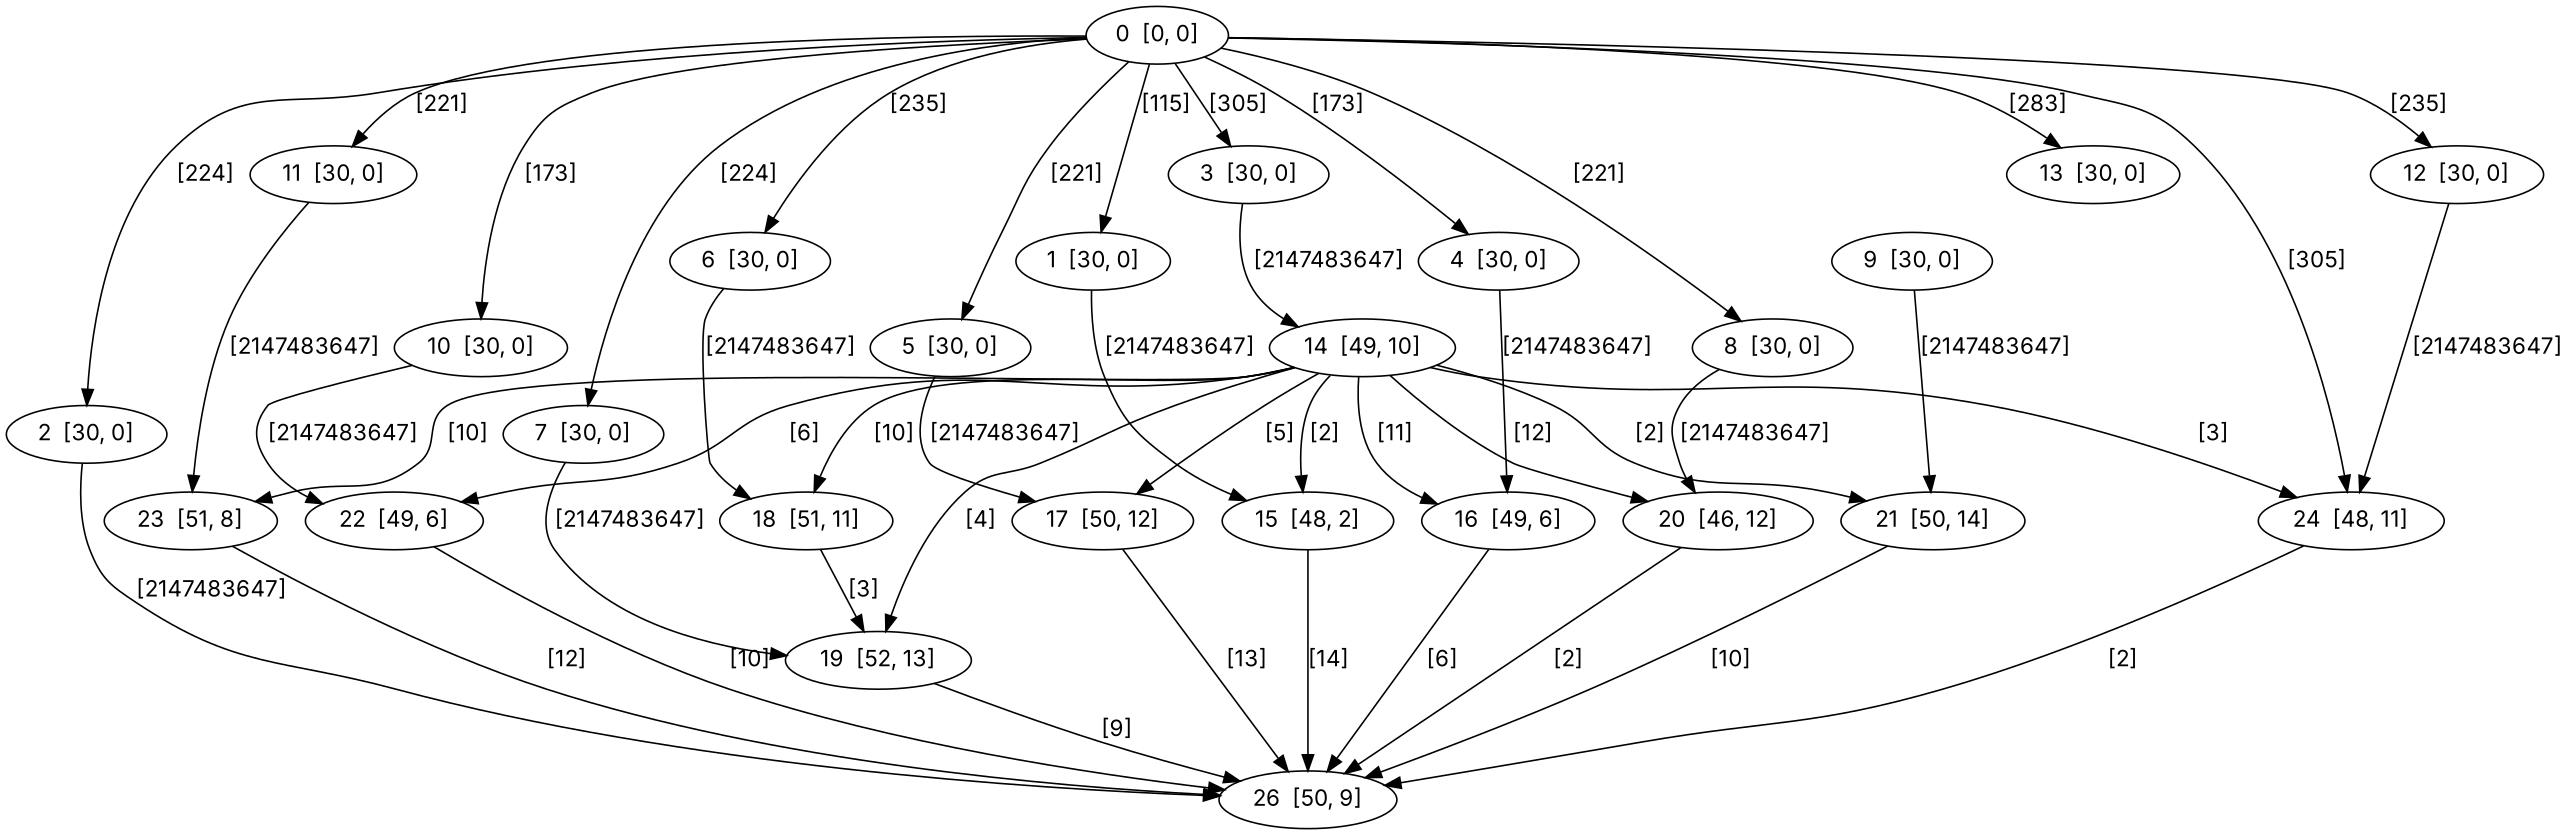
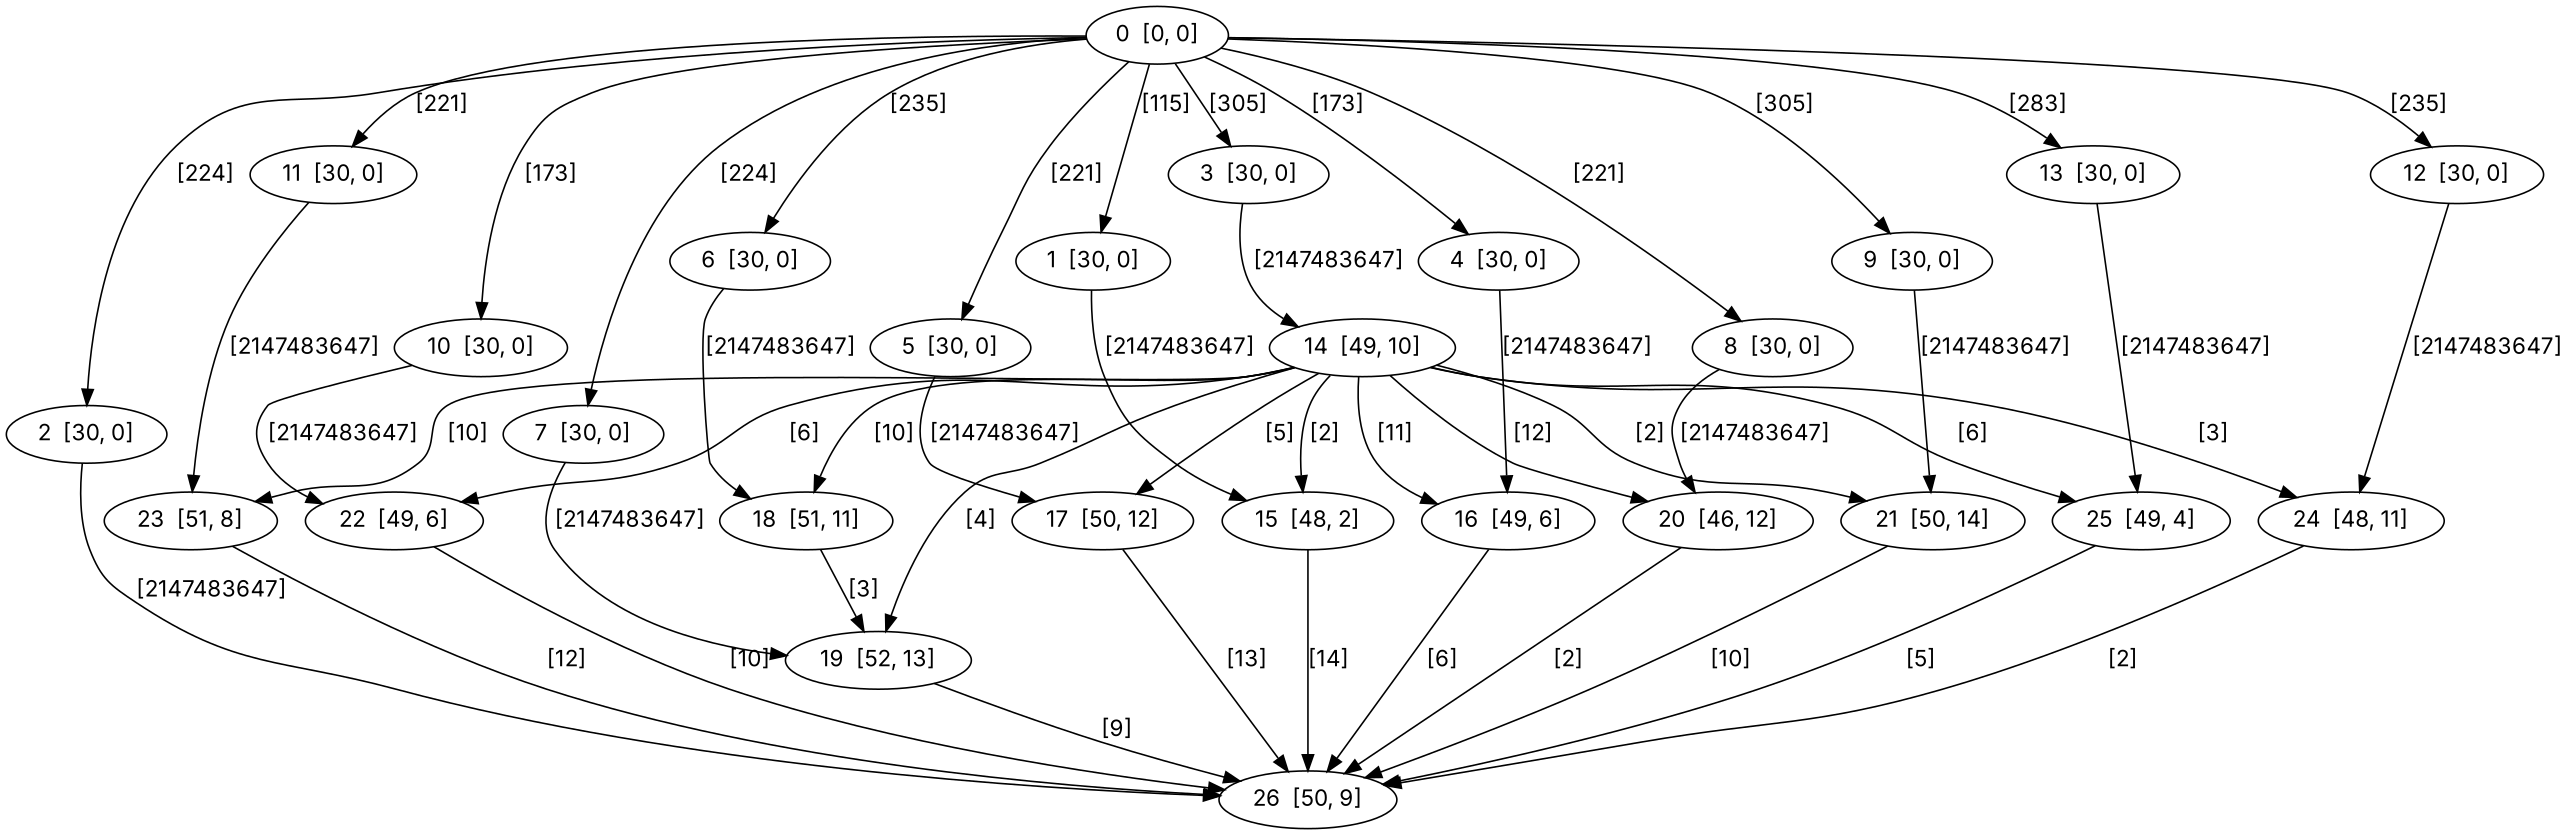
  digraph {
    fontname=Inter
    node [fontname=Inter]
    edge [fontname=Inter]
    n1 [label="0  [0, 0]"]
    n2 [label="1  [30, 0]"]
    n3 [label="2  [30, 0]"]
    n4 [label="3  [30, 0]"]
    n5 [label="4  [30, 0]"]
    n6 [label="5  [30, 0]"]
    n7 [label="6  [30, 0]"]
    n8 [label="7  [30, 0]"]
    n9 [label="8  [30, 0]"]
    n10 [label="9  [30, 0]"]
    n11 [label="10  [30, 0]"]
    n12 [label="11  [30, 0]"]
    n13 [label="12  [30, 0]"]
    n14 [label="13  [30, 0]"]
    n15 [label="15  [48, 2]"]
    n16 [label="26  [50, 9]"]
    n17 [label="14  [49, 10]"]
    n18 [label="16  [49, 6]"]
    n19 [label="17  [50, 12]"]
    n20 [label="18  [51, 11]"]
    n21 [label="19  [52, 13]"]
    n22 [label="20  [46, 12]"]
    n23 [label="21  [50, 14]"]
    n24 [label="22  [49, 6]"]
    n25 [label="23  [51, 8]"]
    n26 [label="24  [48, 11]"]
+   n27 [label="25  [49, 4]"]
    n1 -> n2 [label="[115]"]
    n1 -> n3 [label="[224]"]
    n1 -> n4 [label="[305]"]
    n1 -> n5 [label="[173]"]
    n1 -> n6 [label="[221]"]
    n1 -> n7 [label="[235]"]
    n1 -> n8 [label="[224]"]
    n1 -> n9 [label="[221]"]
-   n1 -> n26 [label="[305]"]
+   n1 -> n10 [label="[305]"]
    n1 -> n11 [label="[173]"]
    n1 -> n12 [label="[221]"]
    n1 -> n13 [label="[235]"]
    n1 -> n14 [label="[283]"]
    n2 -> n15 [label="[2147483647]"]
    n3 -> n16 [label="[2147483647]"]
    n4 -> n17 [label="[2147483647]"]
    n5 -> n18 [label="[2147483647]"]
    n6 -> n19 [label="[2147483647]"]
    n7 -> n20 [label="[2147483647]"]
    n8 -> n21 [label="[2147483647]"]
    n9 -> n22 [label="[2147483647]"]
    n10 -> n23 [label="[2147483647]"]
    n11 -> n24 [label="[2147483647]"]
    n12 -> n25 [label="[2147483647]"]
    n13 -> n26 [label="[2147483647]"]
+   n14 -> n27 [label="[2147483647]"]
    n15 -> n16 [label="[14]"]
    n17 -> n15 [label="[2]"]
    n17 -> n18 [label="[11]"]
    n17 -> n19 [label="[5]"]
    n17 -> n20 [label="[10]"]
    n17 -> n21 [label="[4]"]
    n17 -> n22 [label="[12]"]
    n17 -> n23 [label="[2]"]
    n17 -> n24 [label="[6]"]
    n17 -> n25 [label="[10]"]
    n17 -> n26 [label="[3]"]
+   n17 -> n27 [label="[6]"]
    n18 -> n16 [label="[6]"]
    n19 -> n16 [label="[13]"]
    n20 -> n21 [label="[3]"]
    n21 -> n16 [label="[9]"]
    n22 -> n16 [label="[2]"]
    n23 -> n16 [label="[10]"]
    n24 -> n16 [label="[10]"]
    n25 -> n16 [label="[12]"]
    n26 -> n16 [label="[2]"]
+   n27 -> n16 [label="[5]"]
  }
